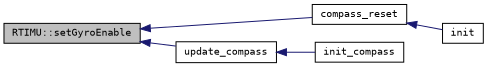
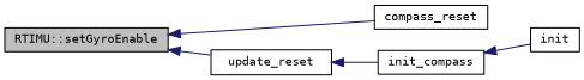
  digraph {
    fontname="DejaVu Sans Mono"
    rankdir=LR
    node [color=black fillcolor=white fontname="DejaVu Sans Mono" fontsize=10 shape=record style=filled]
    edge [color=midnightblue dir=back fontname="DejaVu Sans Mono" fontsize=10 labelfontname=Helvetica labelfontsize=10 style=solid]
    n1 [fillcolor=grey75 fontcolor=black height=0.2 label="RTIMU::setGyroEnable" width=0.4]
    n2 [height=0.2 label=compass_reset width=0.4]
-   n3 [height=0.2 label=update_compass width=0.4]
+   n3 [height=0.2 label=update_reset width=0.4]
    n4 [height=0.2 label=init_compass width=0.4]
    n5 [height=0.2 label=init width=0.4]
    n1 -> n2
    n1 -> n3
    n3 -> n4
-   n2 -> n5
+   n4 -> n5
  }
